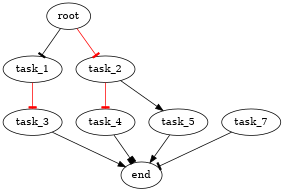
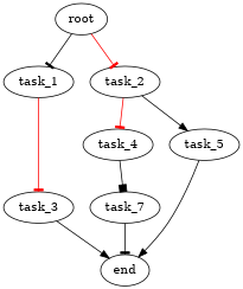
  digraph {
    edge [arrowhead=tee color=black]
    root
    task_1
    task_2
    task_3
    task_4
    task_5
    end
    task_7
    root -> task_1
    root -> task_2 [color=red]
    task_1 -> task_3 [color=red]
    task_2 -> task_4 [color=red]
    task_2 -> task_5 [arrowhead=normal]
    task_3 -> end [arrowhead=normal]
-   task_4 -> end [arrowhead=box]
+   task_4 -> task_7 [arrowhead=box]
    task_5 -> end [arrowhead=normal]
    task_7 -> end
  }
